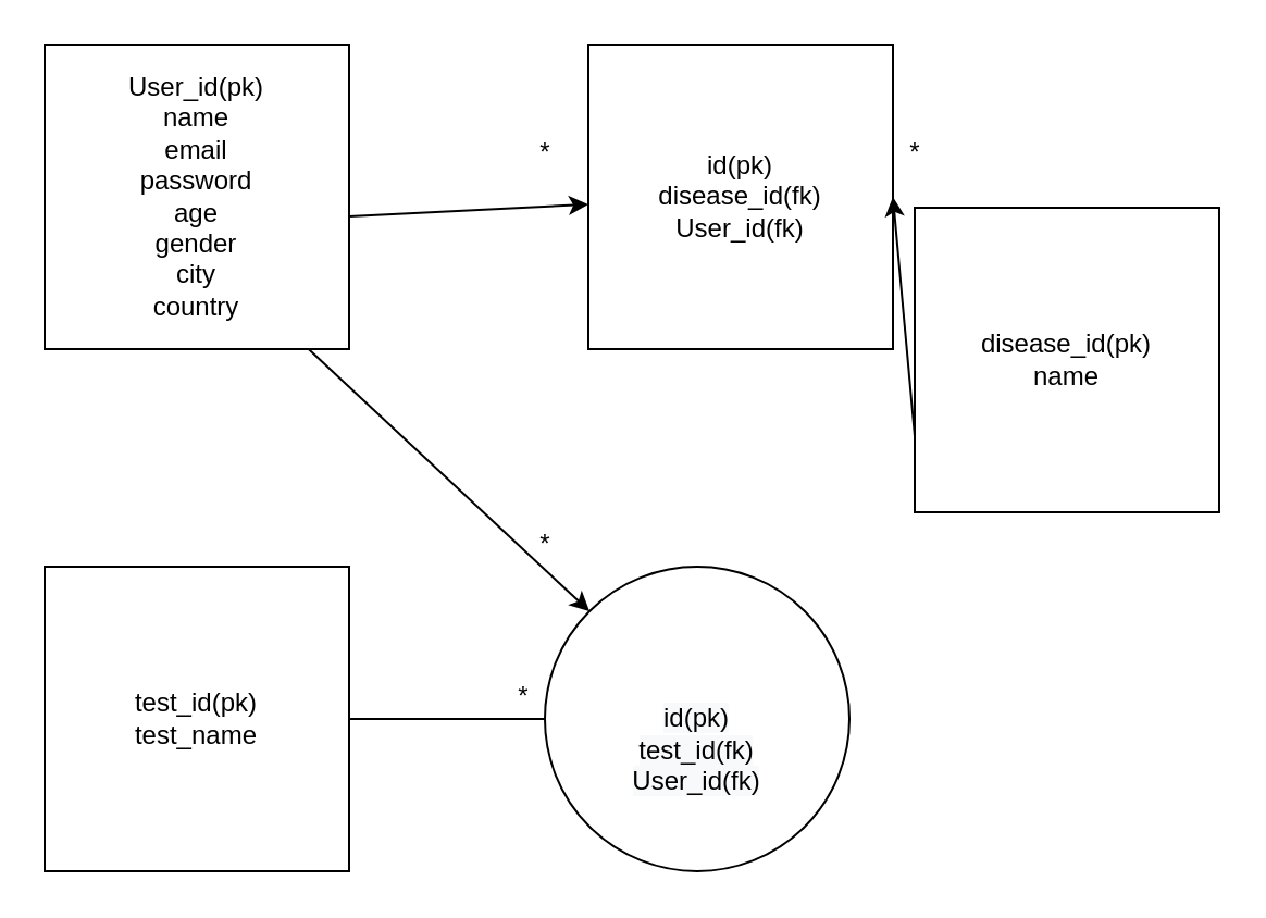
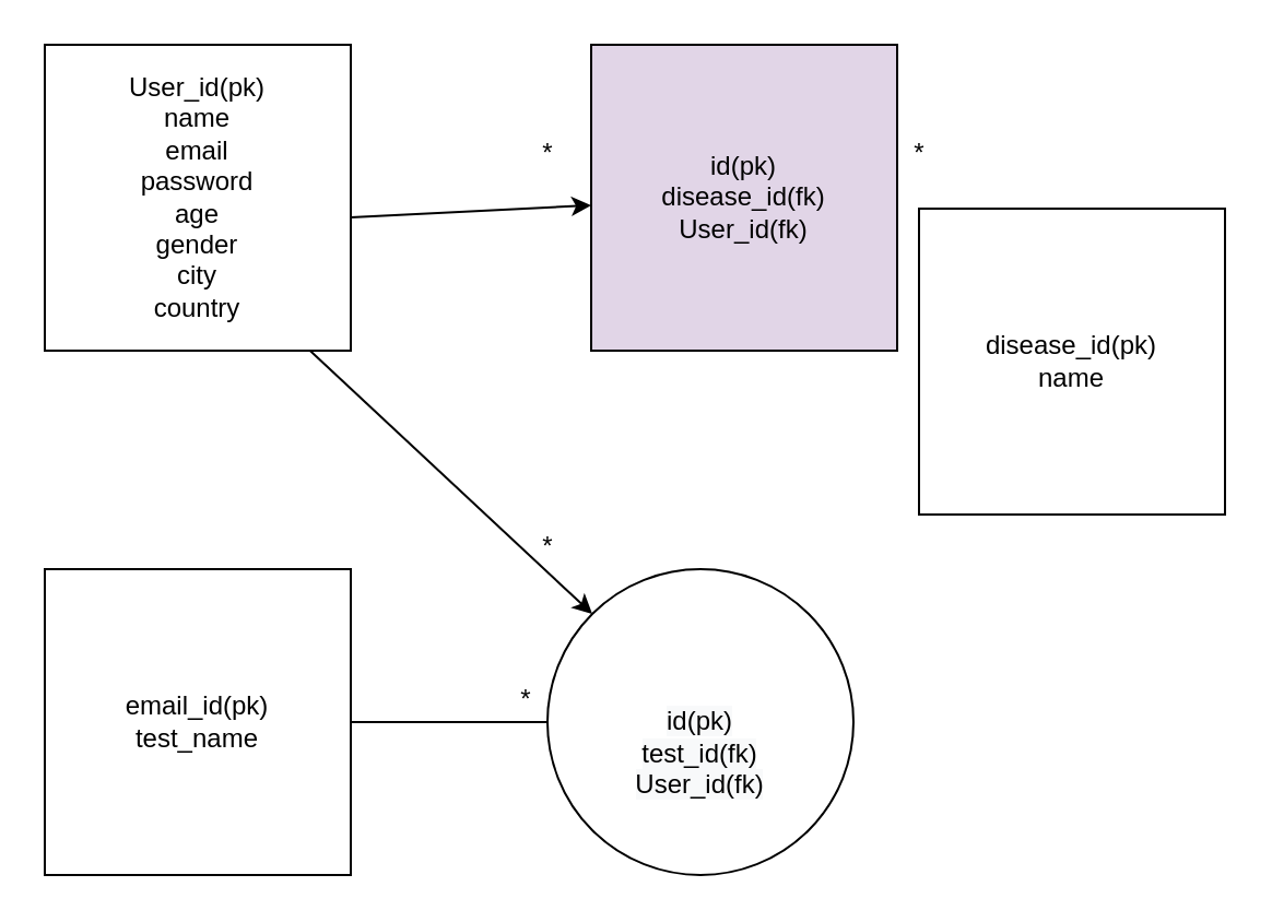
  <mxCell id="0" />
  <mxCell id="1" parent="0" />
  <mxCell id="2" value="User_id(pk)&lt;br&gt;name&lt;br&gt;email&lt;br&gt;password&lt;br&gt;age&lt;br&gt;gender&lt;br&gt;city&lt;br&gt;country" style="whiteSpace=wrap;html=1;aspect=fixed;" vertex="1" parent="1"><mxGeometry x="20" y="20" width="140" height="140" as="geometry" /></mxCell>
  <mxCell id="3" value="disease_id(pk)&lt;br&gt;name" style="whiteSpace=wrap;html=1;aspect=fixed;" vertex="1" parent="1"><mxGeometry x="420" y="95" width="140" height="140" as="geometry" /></mxCell>
- <mxCell id="4" value="id(pk)&lt;br&gt;disease_id(fk)&lt;br&gt;User_id(fk)" style="whiteSpace=wrap;html=1;aspect=fixed;" vertex="1" parent="1"><mxGeometry x="270" y="20" width="140" height="140" as="geometry" /></mxCell>
+ <mxCell id="4" value="id(pk)&lt;br&gt;disease_id(fk)&lt;br&gt;User_id(fk)" style="whiteSpace=wrap;html=1;aspect=fixed;fillColor=#e1d5e7;" vertex="1" parent="1"><mxGeometry x="270" y="20" width="140" height="140" as="geometry" /></mxCell>
  <mxCell id="5" value="" style="endArrow=classic;html=1;exitX=1;exitY=0.564;exitDx=0;exitDy=0;exitPerimeter=0;" edge="1" parent="1" source="2" target="4"><mxGeometry width="50" height="50" relative="1" as="geometry"><mxPoint x="160" y="120" as="sourcePoint" /><mxPoint x="210" y="70" as="targetPoint" /></mxGeometry></mxCell>
- <mxCell id="6" value="" style="endArrow=classic;html=1;exitX=0;exitY=0.75;exitDx=0;exitDy=0;entryX=1;entryY=0.5;entryDx=0;entryDy=0;" edge="1" parent="1" source="3" target="4"><mxGeometry width="50" height="50" relative="1" as="geometry"><mxPoint x="470" y="120" as="sourcePoint" /><mxPoint x="520" y="70" as="targetPoint" /></mxGeometry></mxCell>
  <mxCell id="7" value="*" style="text;html=1;align=center;verticalAlign=middle;resizable=0;points=[];autosize=1;" vertex="1" parent="1"><mxGeometry x="240" y="60" width="20" height="20" as="geometry" /></mxCell>
  <mxCell id="8" value="*" style="text;html=1;align=center;verticalAlign=middle;resizable=0;points=[];autosize=1;" vertex="1" parent="1"><mxGeometry x="410" y="60" width="20" height="20" as="geometry" /></mxCell>
- <mxCell id="9" value="test_id(pk)&lt;br&gt;test_name" style="whiteSpace=wrap;html=1;aspect=fixed;" vertex="1" parent="1"><mxGeometry x="20" y="260" width="140" height="140" as="geometry" /></mxCell>
+ <mxCell id="9" value="email_id(pk)&lt;br&gt;test_name" style="whiteSpace=wrap;html=1;aspect=fixed;" vertex="1" parent="1"><mxGeometry x="20" y="260" width="140" height="140" as="geometry" /></mxCell>
  <mxCell id="10" value="&lt;br&gt;&lt;br&gt;&lt;span style=&quot;color: rgb(0 , 0 , 0) ; font-family: &amp;#34;helvetica&amp;#34; ; font-size: 12px ; font-style: normal ; font-weight: 400 ; letter-spacing: normal ; text-align: center ; text-indent: 0px ; text-transform: none ; word-spacing: 0px ; background-color: rgb(248 , 249 , 250) ; display: inline ; float: none&quot;&gt;id(pk)&lt;/span&gt;&lt;br style=&quot;color: rgb(0 , 0 , 0) ; font-family: &amp;#34;helvetica&amp;#34; ; font-size: 12px ; font-style: normal ; font-weight: 400 ; letter-spacing: normal ; text-align: center ; text-indent: 0px ; text-transform: none ; word-spacing: 0px ; background-color: rgb(248 , 249 , 250)&quot;&gt;&lt;span style=&quot;color: rgb(0 , 0 , 0) ; font-family: &amp;#34;helvetica&amp;#34; ; font-size: 12px ; font-style: normal ; font-weight: 400 ; letter-spacing: normal ; text-align: center ; text-indent: 0px ; text-transform: none ; word-spacing: 0px ; background-color: rgb(248 , 249 , 250) ; display: inline ; float: none&quot;&gt;test_id(fk)&lt;/span&gt;&lt;br style=&quot;color: rgb(0 , 0 , 0) ; font-family: &amp;#34;helvetica&amp;#34; ; font-size: 12px ; font-style: normal ; font-weight: 400 ; letter-spacing: normal ; text-align: center ; text-indent: 0px ; text-transform: none ; word-spacing: 0px ; background-color: rgb(248 , 249 , 250)&quot;&gt;&lt;span style=&quot;color: rgb(0 , 0 , 0) ; font-family: &amp;#34;helvetica&amp;#34; ; font-size: 12px ; font-style: normal ; font-weight: 400 ; letter-spacing: normal ; text-align: center ; text-indent: 0px ; text-transform: none ; word-spacing: 0px ; background-color: rgb(248 , 249 , 250) ; display: inline ; float: none&quot;&gt;User_id(fk)&lt;/span&gt;&lt;br&gt;" style="ellipse;whiteSpace=wrap;html=1;aspect=fixed;" vertex="1" parent="1"><mxGeometry x="250" y="260" width="140" height="140" as="geometry" /></mxCell>
  <mxCell id="11" value="" style="endArrow=none;html=1;" edge="1" parent="1" source="9" target="10"><mxGeometry width="50" height="50" relative="1" as="geometry"><mxPoint x="160" y="380" as="sourcePoint" /><mxPoint x="230.711" y="330" as="targetPoint" /></mxGeometry></mxCell>
  <mxCell id="12" value="" style="endArrow=classic;html=1;exitX=0.867;exitY=1;exitDx=0;exitDy=0;exitPerimeter=0;entryX=0;entryY=0;entryDx=0;entryDy=0;" edge="1" parent="1" source="2" target="10"><mxGeometry width="50" height="50" relative="1" as="geometry"><mxPoint x="160" y="200" as="sourcePoint" /><mxPoint x="210" y="150" as="targetPoint" /></mxGeometry></mxCell>
  <mxCell id="13" value="*" style="text;html=1;align=center;verticalAlign=middle;resizable=0;points=[];autosize=1;" vertex="1" parent="1"><mxGeometry x="240" y="240" width="20" height="20" as="geometry" /></mxCell>
  <mxCell id="14" value="*" style="text;html=1;align=center;verticalAlign=middle;resizable=0;points=[];autosize=1;" vertex="1" parent="1"><mxGeometry x="230" y="310" width="20" height="20" as="geometry" /></mxCell>
